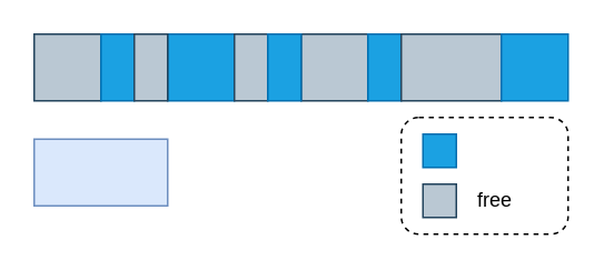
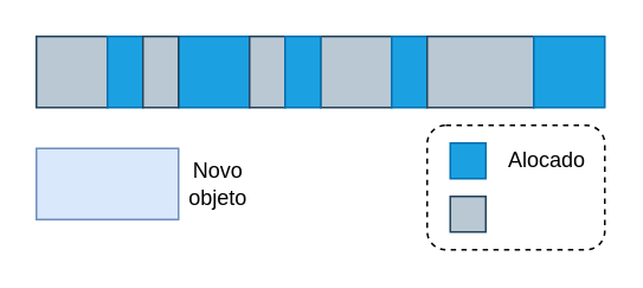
  <mxCell id="0" />
  <mxCell id="1" parent="0" />
  <mxCell id="2" value="" style="rounded=1;whiteSpace=wrap;html=1;dashed=1;" vertex="1" parent="1"><mxGeometry x="240" y="70" width="100" height="70" as="geometry" /></mxCell>
  <mxCell id="3" value="" style="rounded=0;whiteSpace=wrap;html=1;fillColor=#bac8d3;strokeColor=#23445d;" vertex="1" parent="1"><mxGeometry x="20" y="20" width="40" height="40" as="geometry" /></mxCell>
  <mxCell id="4" value="" style="rounded=0;whiteSpace=wrap;html=1;fillColor=#1ba1e2;strokeColor=#006EAF;fontColor=#ffffff;" vertex="1" parent="1"><mxGeometry x="60" y="20" width="20" height="40" as="geometry" /></mxCell>
  <mxCell id="5" value="" style="rounded=0;whiteSpace=wrap;html=1;fillColor=#1ba1e2;strokeColor=#006EAF;fontColor=#ffffff;" vertex="1" parent="1"><mxGeometry x="100" y="20" width="40" height="40" as="geometry" /></mxCell>
  <mxCell id="6" value="" style="rounded=0;whiteSpace=wrap;html=1;fillColor=#bac8d3;strokeColor=#23445d;" vertex="1" parent="1"><mxGeometry x="140" y="20" width="20" height="40" as="geometry" /></mxCell>
  <mxCell id="7" value="" style="rounded=0;whiteSpace=wrap;html=1;fillColor=#bac8d3;strokeColor=#23445d;" vertex="1" parent="1"><mxGeometry x="180" y="20" width="40" height="40" as="geometry" /></mxCell>
  <mxCell id="8" value="" style="rounded=0;whiteSpace=wrap;html=1;fillColor=#1ba1e2;strokeColor=#006EAF;fontColor=#ffffff;" vertex="1" parent="1"><mxGeometry x="220" y="20" width="20" height="40" as="geometry" /></mxCell>
  <mxCell id="9" value="" style="rounded=0;whiteSpace=wrap;html=1;fillColor=#bac8d3;strokeColor=#23445d;" vertex="1" parent="1"><mxGeometry x="240" y="20" width="60" height="40" as="geometry" /></mxCell>
  <mxCell id="10" value="" style="rounded=0;whiteSpace=wrap;html=1;fillColor=#1ba1e2;strokeColor=#006EAF;fontColor=#ffffff;" vertex="1" parent="1"><mxGeometry x="300" y="20" width="40" height="40" as="geometry" /></mxCell>
  <mxCell id="11" value="" style="rounded=0;whiteSpace=wrap;html=1;fillColor=#bac8d3;strokeColor=#23445d;" vertex="1" parent="1"><mxGeometry x="80" y="20" width="20" height="40" as="geometry" /></mxCell>
  <mxCell id="12" value="" style="rounded=0;whiteSpace=wrap;html=1;fillColor=#1ba1e2;strokeColor=#006EAF;fontColor=#ffffff;" vertex="1" parent="1"><mxGeometry x="160" y="20" width="20" height="40" as="geometry" /></mxCell>
  <mxCell id="13" value="" style="rounded=0;whiteSpace=wrap;html=1;fillColor=#dae8fc;strokeColor=#6c8ebf;" vertex="1" parent="1"><mxGeometry x="20" y="83" width="80" height="40" as="geometry" /></mxCell>
+ <mxCell id="14" value="Novo objeto" style="text;html=1;align=center;verticalAlign=middle;whiteSpace=wrap;rounded=0;" vertex="1" parent="1"><mxGeometry x="100" y="88" width="45" height="30" as="geometry" /></mxCell>
  <mxCell id="15" value="" style="rounded=0;whiteSpace=wrap;html=1;fillColor=#1ba1e2;strokeColor=#006EAF;fontColor=#ffffff;" vertex="1" parent="1"><mxGeometry x="253" y="80" width="20" height="20" as="geometry" /></mxCell>
  <mxCell id="16" value="" style="rounded=0;whiteSpace=wrap;html=1;fillColor=#bac8d3;strokeColor=#23445d;" vertex="1" parent="1"><mxGeometry x="253" y="110" width="20" height="20" as="geometry" /></mxCell>
- <mxCell id="18" value="free" style="text;html=1;align=left;verticalAlign=middle;whiteSpace=wrap;rounded=0;" vertex="1" parent="1"><mxGeometry x="284" y="105" width="56" height="30" as="geometry" /></mxCell>
+ <mxCell id="17" value="Alocado" style="text;html=1;align=left;verticalAlign=middle;whiteSpace=wrap;rounded=0;" vertex="1" parent="1"><mxGeometry x="284" y="75" width="56" height="30" as="geometry" /></mxCell>
